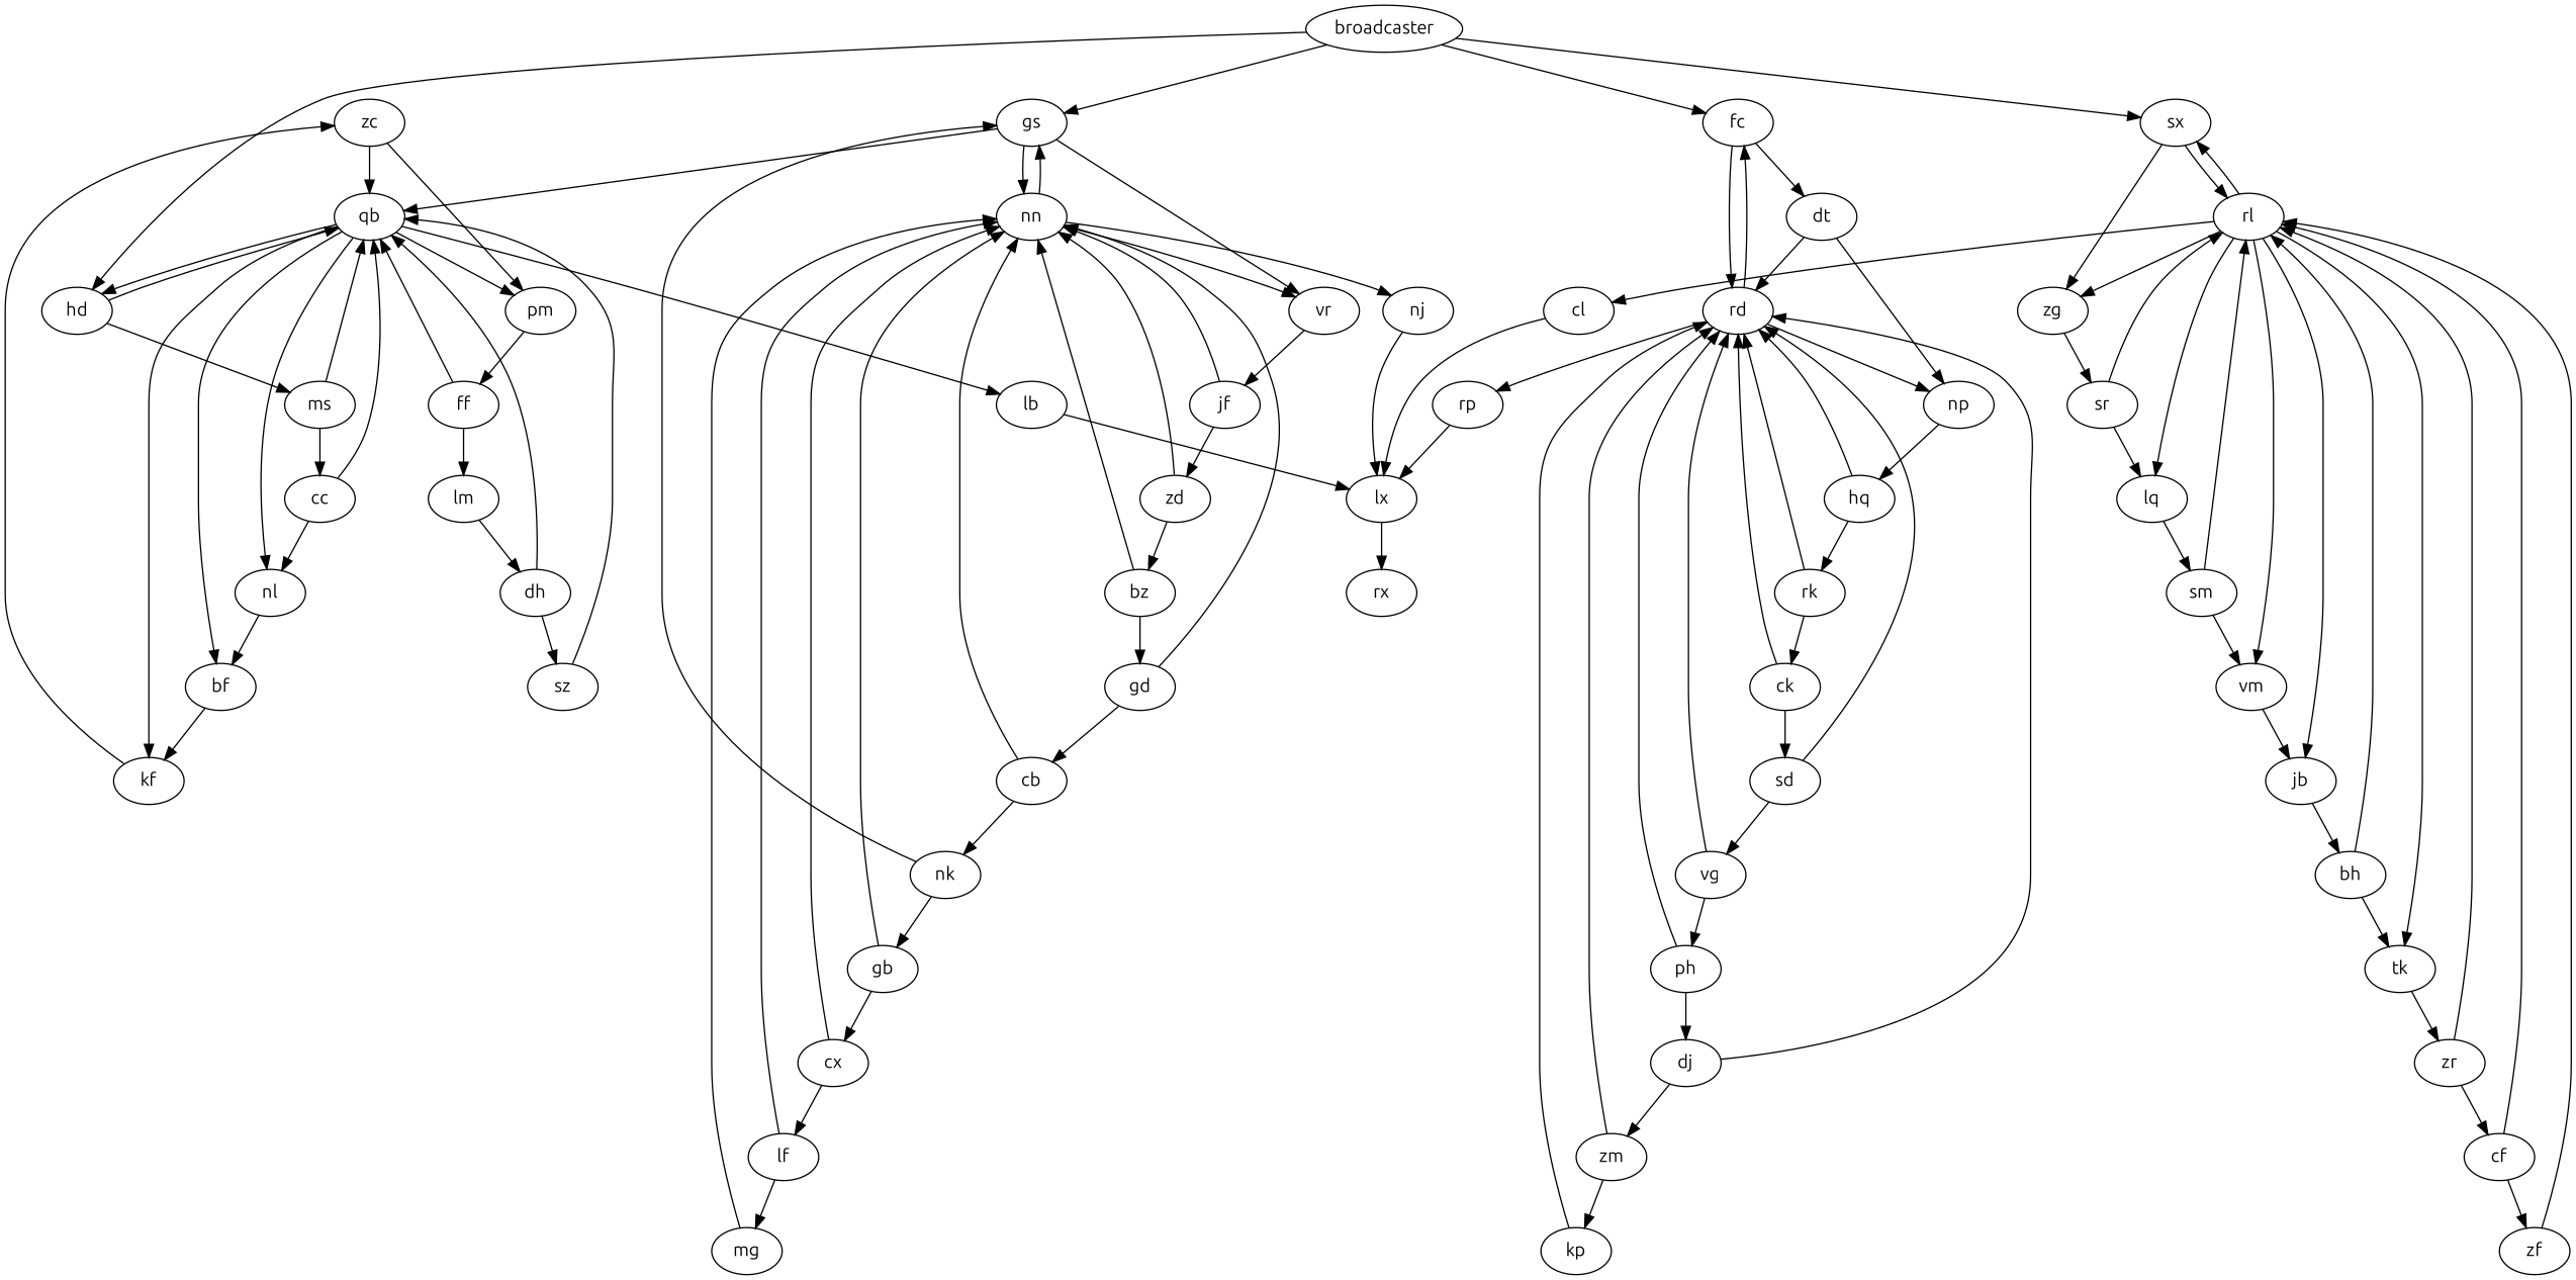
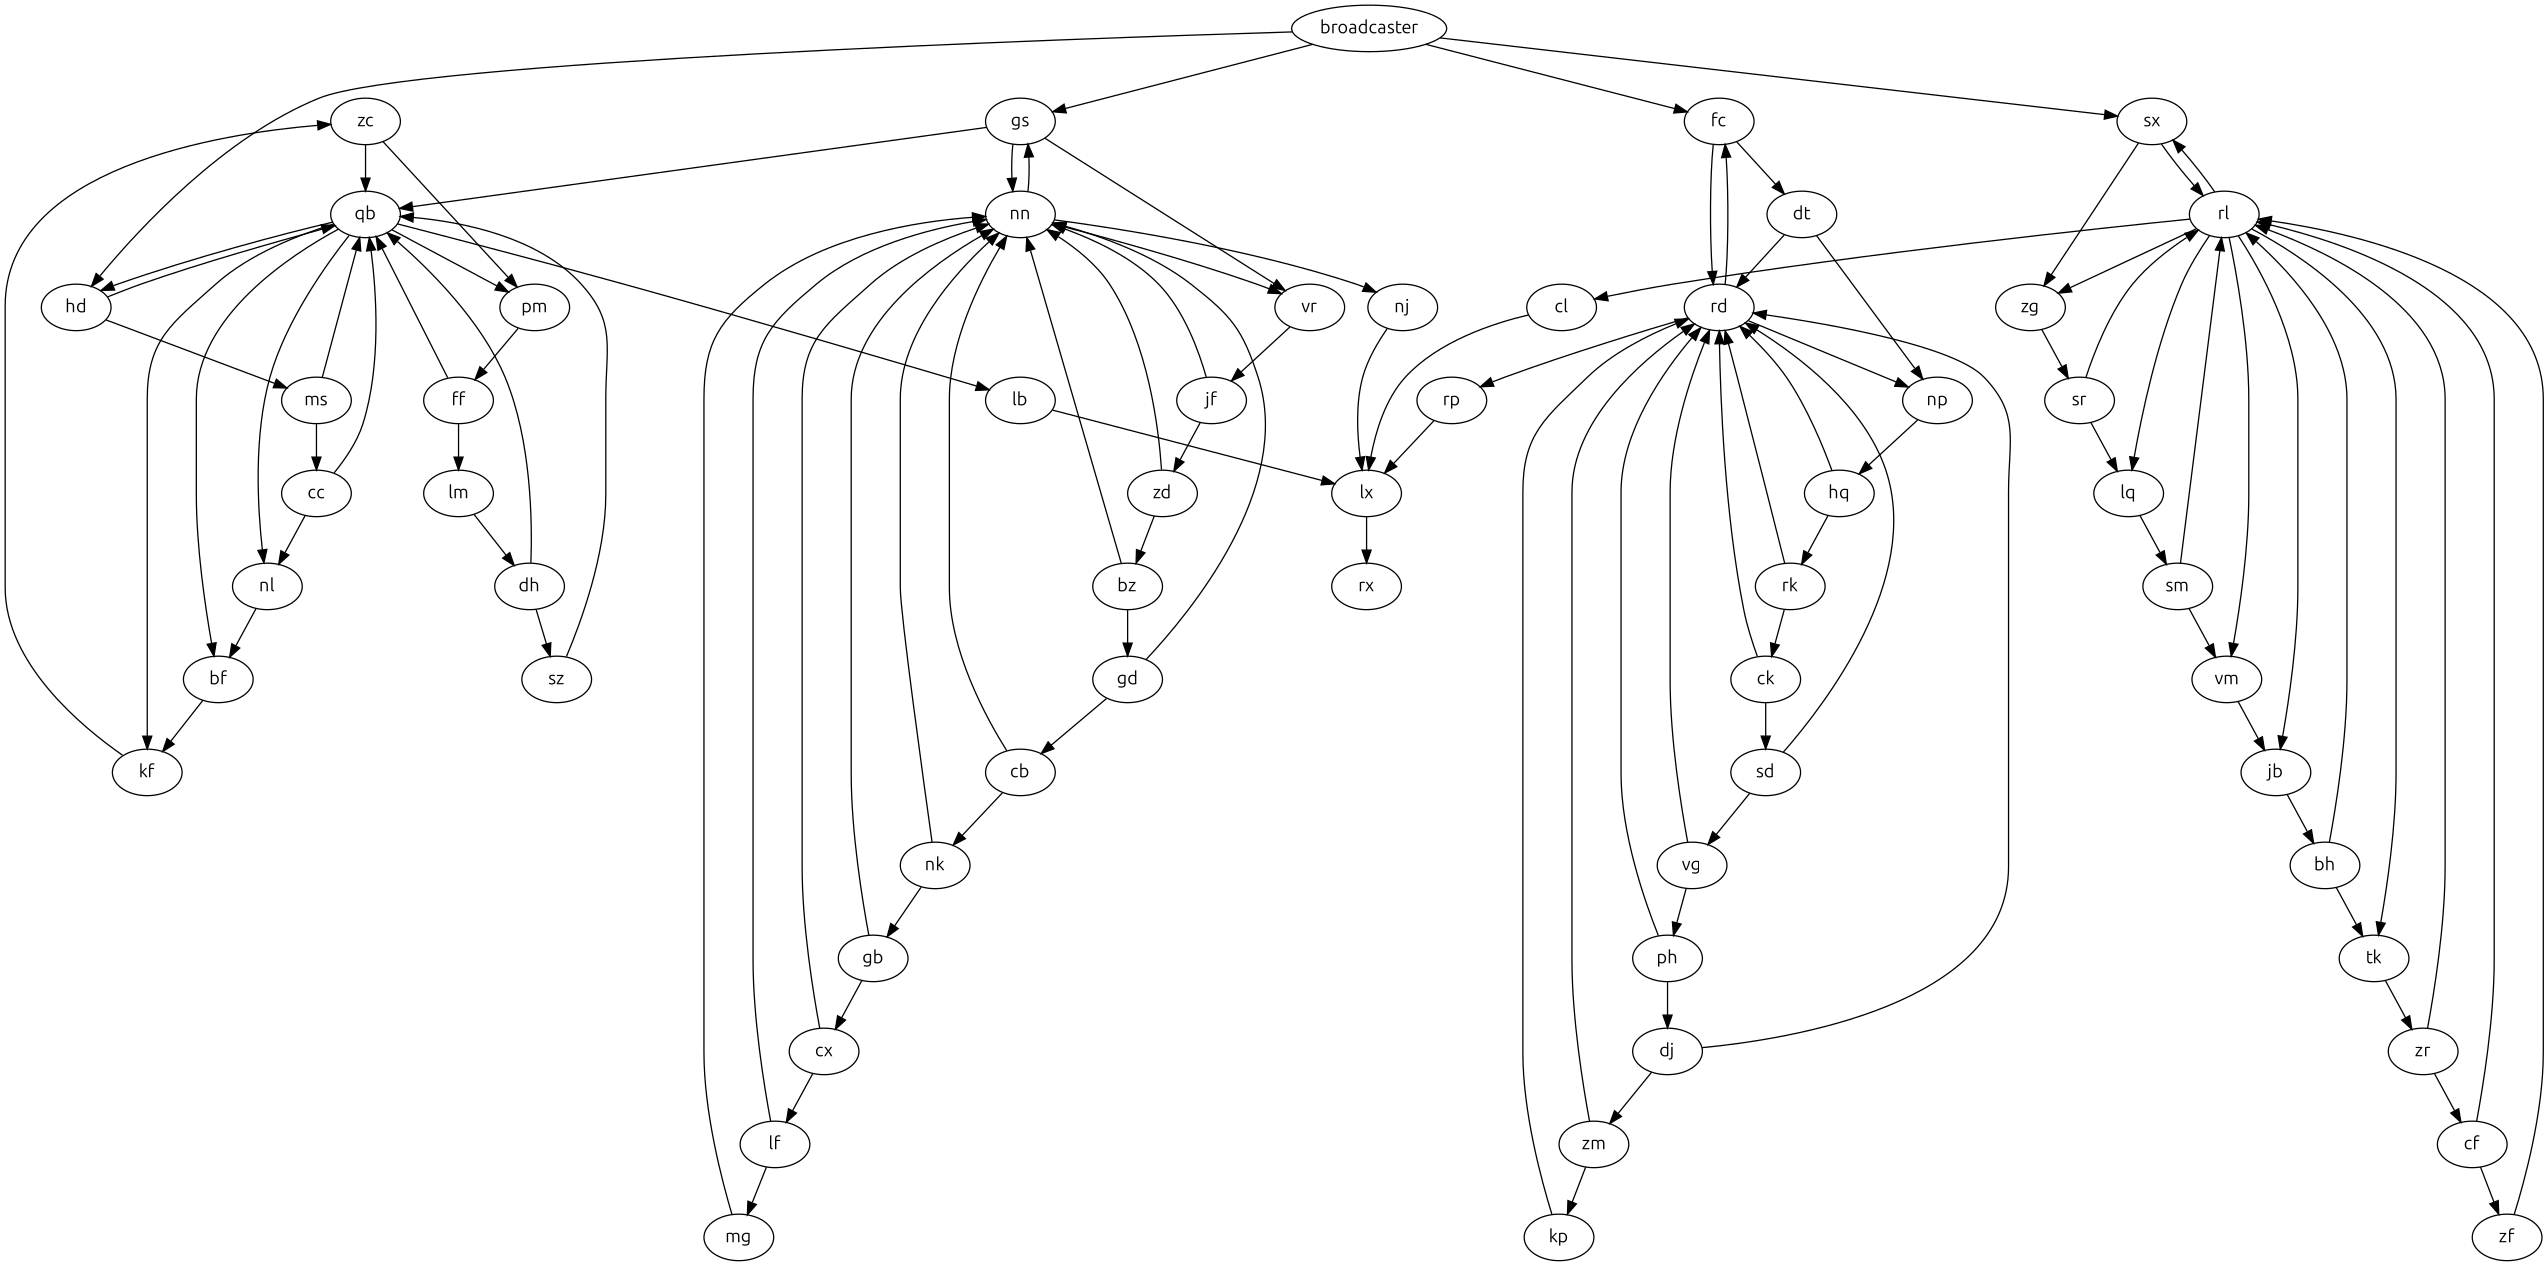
  digraph {
    fontname=Ubuntu
    node [fontname=Ubuntu]
    edge [fontname=Ubuntu]
    zc
    qb
    pm
    nl
    lb
    hd
    bf
    kf
    ff
    lx
    ms
    lm
    kp
    rd
    fc
    np
    rp
    dt
    hq
    rl
    tk
    lq
    zg
    vm
    jb
    sx
    cl
    zr
    sm
    sr
    bh
    cf
    rx
    rk
    ck
    sd
    vg
    dh
    sz
    ph
    dj
    zm
    cc
    lf
    mg
    nn
    gs
    nj
    vr
    jf
    nk
    gb
    cx
    gd
    cb
    bz
    broadcaster
    zd
    zf
    zc -> qb
    zc -> pm
    qb -> pm
    qb -> nl
    qb -> lb
    qb -> hd
    qb -> bf
    qb -> kf
    pm -> ff
    nl -> bf
    lb -> lx
    hd -> qb
    hd -> ms
    bf -> kf
    kf -> zc
    ff -> qb
    ff -> lm
    lx -> rx
    ms -> qb
    ms -> cc
    lm -> dh
    kp -> rd
    rd -> fc
    rd -> np
    rd -> rp
    fc -> rd
    fc -> dt
    np -> hq
    rp -> lx
    dt -> rd
    dt -> np
    hq -> rd
    hq -> rk
    rl -> tk
    rl -> lq
    rl -> zg
    rl -> vm
    rl -> jb
    rl -> sx
    rl -> cl
    tk -> zr
    lq -> sm
    zg -> sr
    vm -> jb
    jb -> bh
    sx -> rl
    sx -> zg
    cl -> lx
    zr -> rl
    zr -> cf
    sm -> rl
    sm -> vm
    sr -> rl
    sr -> lq
    bh -> rl
    bh -> tk
    cf -> rl
    cf -> zf
    rk -> rd
    rk -> ck
    ck -> rd
    ck -> sd
    sd -> rd
    sd -> vg
    vg -> rd
    vg -> ph
    dh -> qb
    dh -> sz
    sz -> qb
    ph -> rd
    ph -> dj
    dj -> rd
    dj -> zm
    zm -> kp
    zm -> rd
    cc -> qb
    cc -> nl
    lf -> mg
    lf -> nn
    mg -> nn
    nn -> gs
    nn -> nj
    nn -> vr
    gs -> qb
    gs -> nn
    gs -> vr
    nj -> lx
    vr -> jf
    jf -> nn
    jf -> zd
-   nk -> gs
+   nk -> nn
    nk -> gb
    gb -> nn
    gb -> cx
    cx -> lf
    cx -> nn
    gd -> nn
    gd -> cb
    cb -> nn
    cb -> nk
    bz -> nn
    bz -> gd
    broadcaster -> hd
    broadcaster -> fc
    broadcaster -> sx
    broadcaster -> gs
    zd -> nn
    zd -> bz
    zf -> rl
  }
